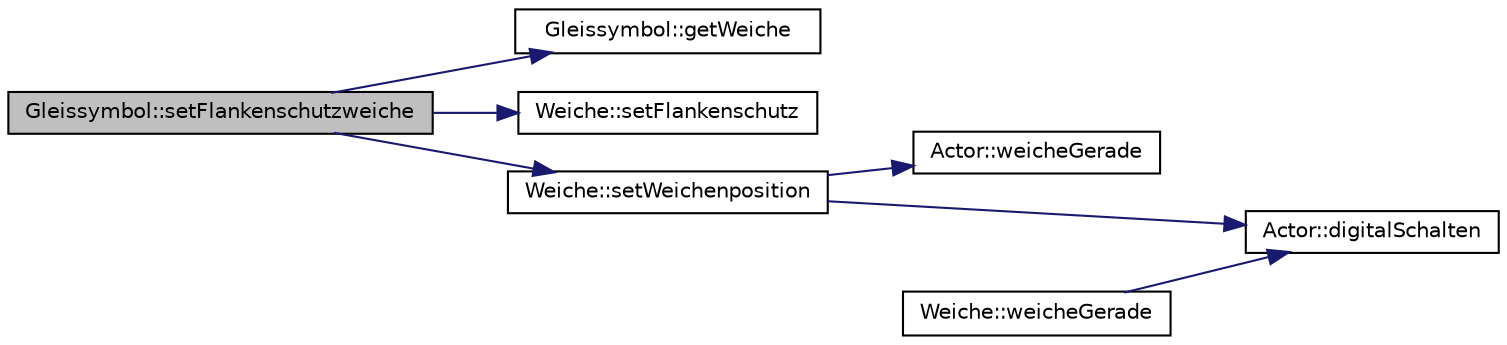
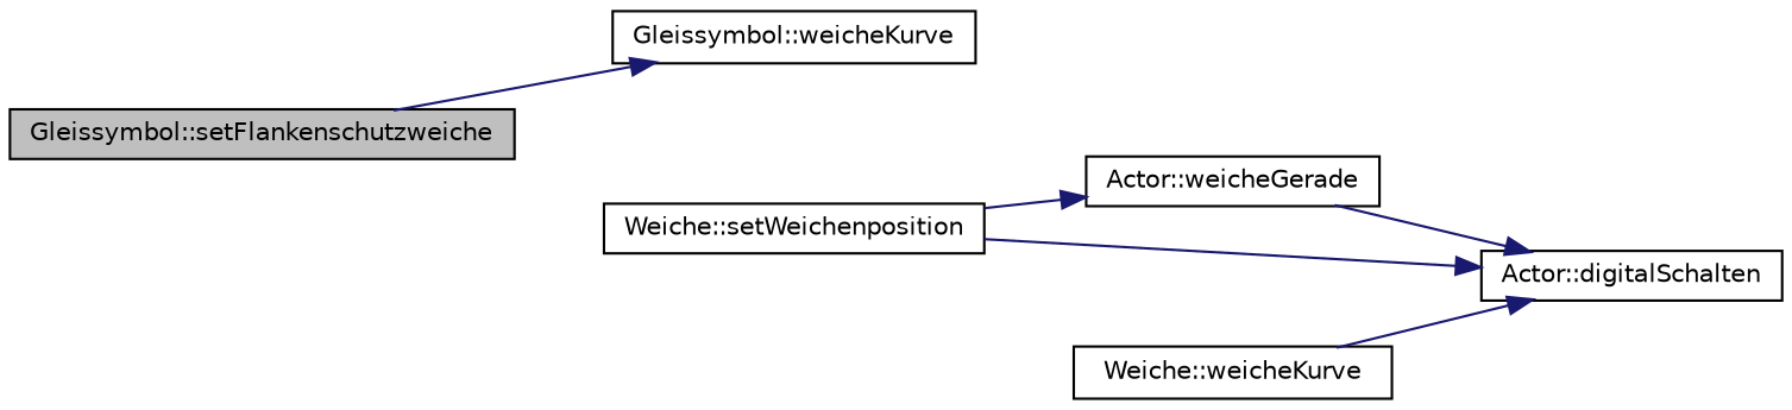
  digraph {
    rankdir=LR
    node [color=black fillcolor=white fontname=Helvetica fontsize=10 shape=record style=filled]
    edge [color=midnightblue fontname=Helvetica fontsize=10 labelfontname=Helvetica labelfontsize=10 style=solid]
    n1 [fillcolor=grey75 fontcolor=black height=0.2 label="Gleissymbol::setFlankenschutzweiche" width=0.4]
-   n2 [height=0.2 label="Gleissymbol::getWeiche" width=0.4]
-   n3 [height=0.2 label="Weiche::setFlankenschutz" width=0.4]
+   n2 [height=0.2 label="Gleissymbol::weicheKurve" width=0.4]
    n4 [height=0.2 label="Weiche::setWeichenposition" width=0.4]
    n5 [height=0.2 label="Actor::weicheGerade" width=0.4]
    n6 [height=0.2 label="Actor::digitalSchalten" width=0.4]
-   n7 [height=0.2 label="Weiche::weicheGerade" width=0.4]
+   n7 [height=0.2 label="Weiche::weicheKurve" width=0.4]
    n1 -> n2
-   n1 -> n3
-   n1 -> n4
    n4 -> n5
    n4 -> n6
+   n5 -> n6
    n7 -> n6
  }
